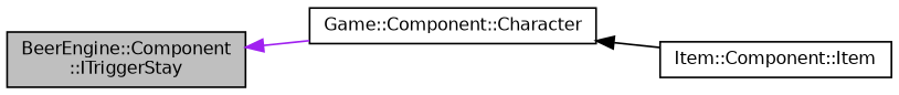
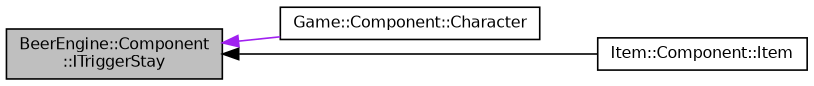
  digraph {
    rankdir=LR
    node [color=black fillcolor=white fontname=Helvetica fontsize=10 shape=record style=filled]
    edge [dir=back fontname=Helvetica fontsize=10 labelfontname=Helvetica labelfontsize=10 style=solid]
    n1 [fillcolor=grey75 fontcolor=black height=0.2 label="BeerEngine::Component\l::ITriggerStay" width=0.4]
    n2 [height=0.2 label="Game::Component::Character" width=0.4]
    n3 [height=0.2 label="Item::Component::Item" width=0.4]
    n1 -> n2 [color=purple]
-   n2 -> n3 [color=black]
+   n1 -> n3 [color=black]
  }
